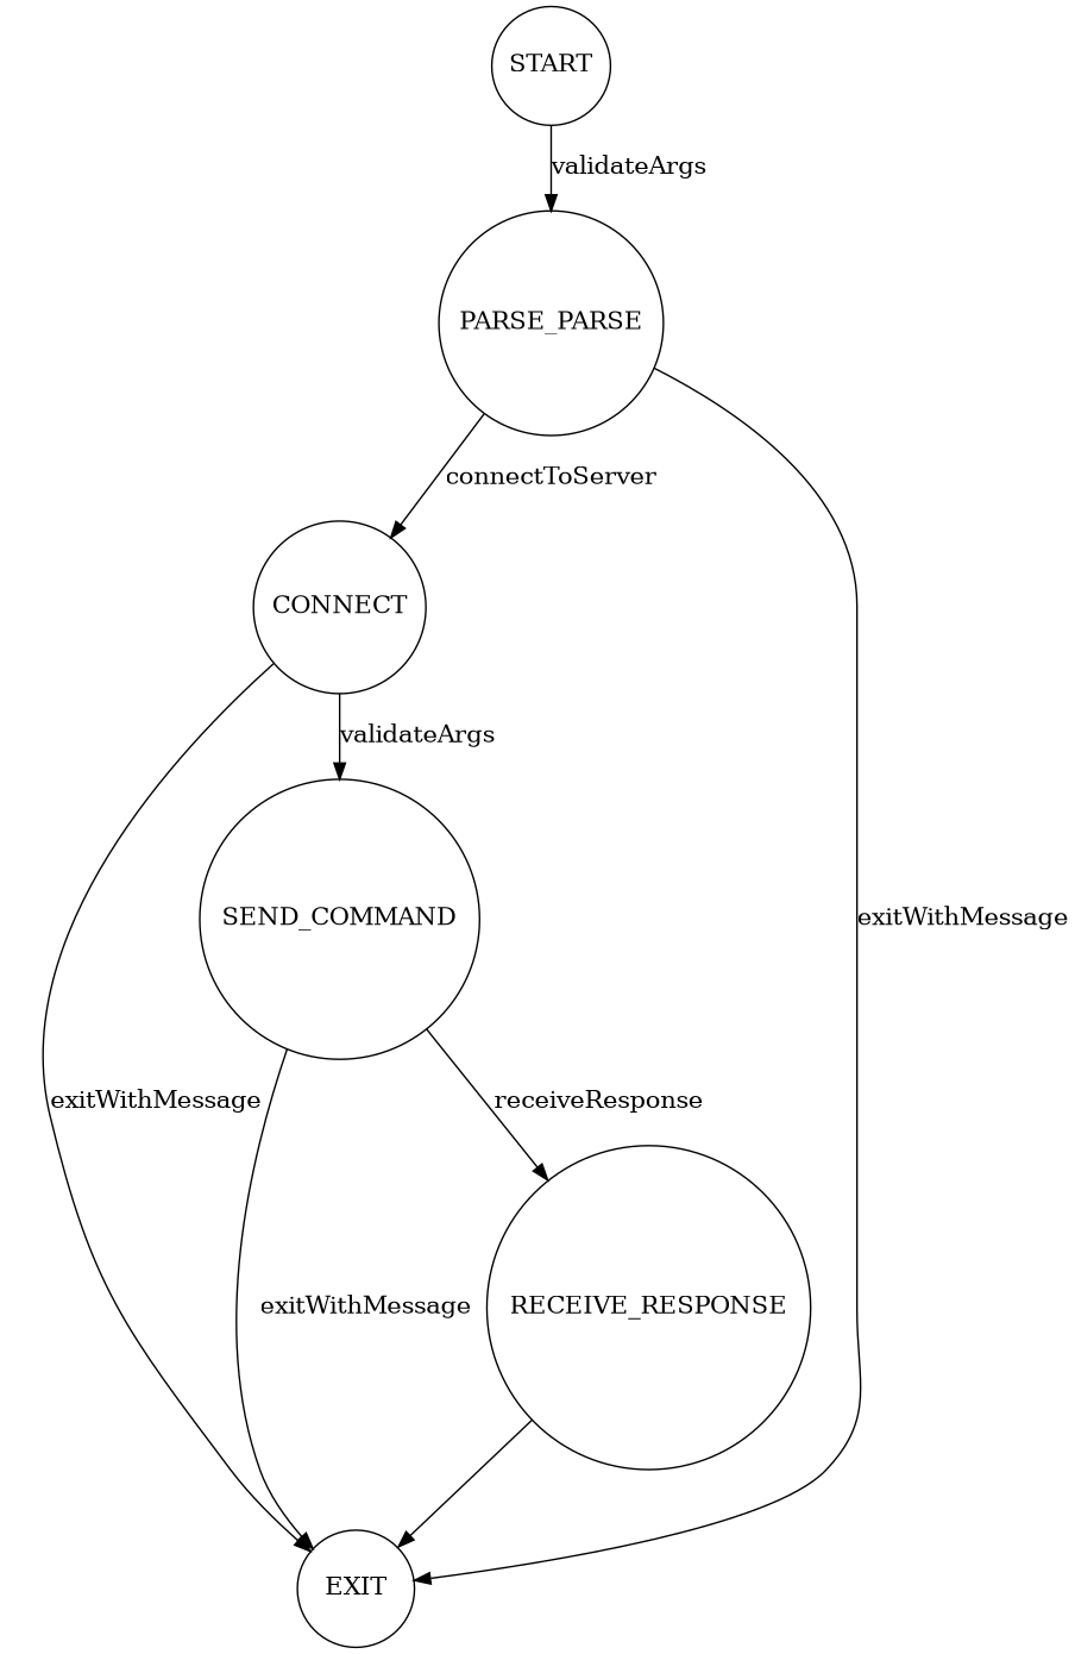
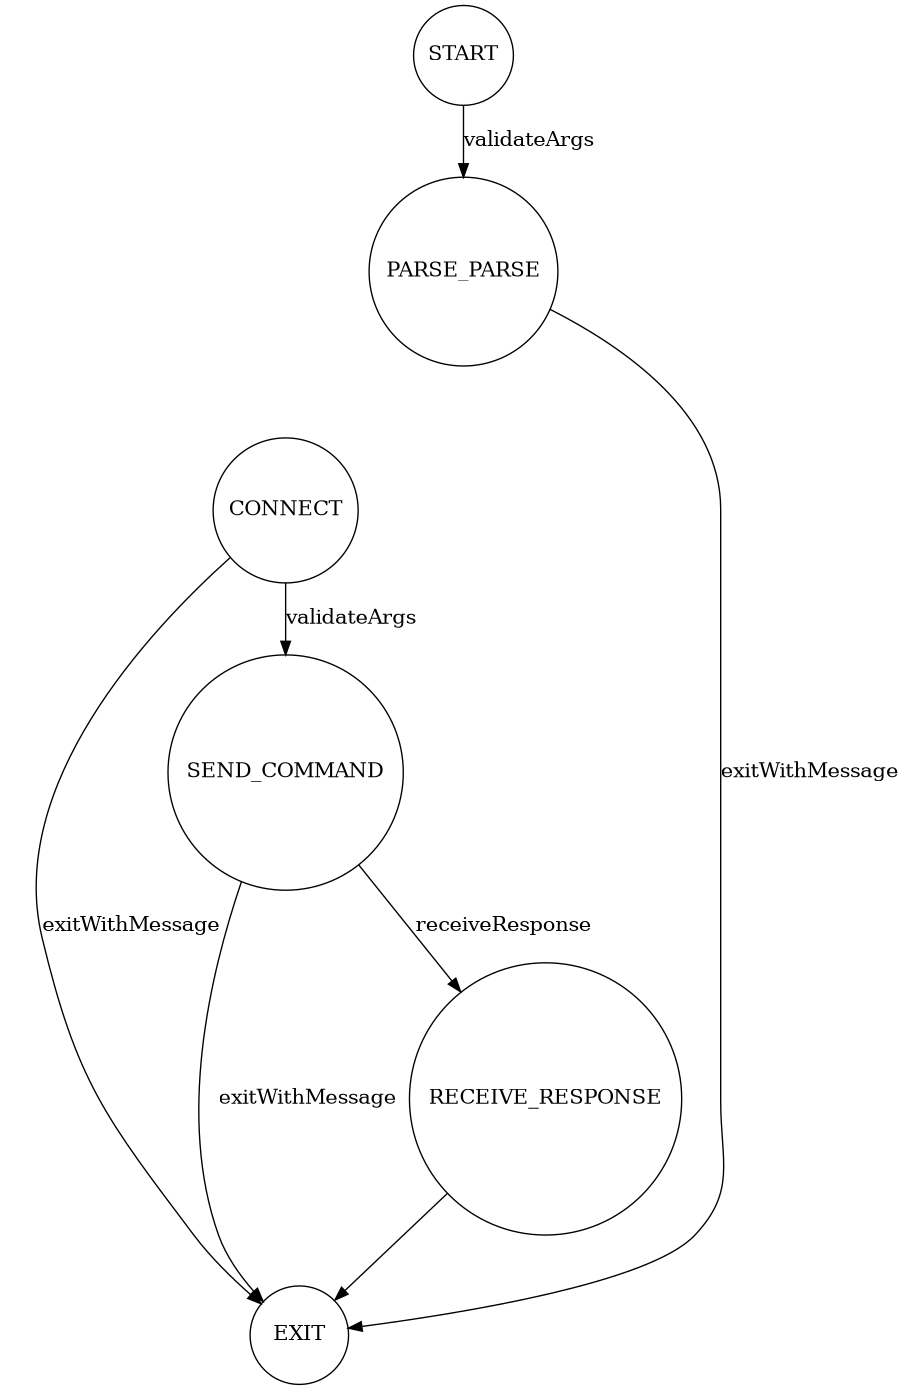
  digraph {
    rankdir=TB
    node [fontsize=15 shape=circle]
    edge [fontsize=15]
    START [height=1 width=1]
    n2 [height=1 label=PARSE_PARSE width=1]
    CONNECT [height=1 width=1]
    EXIT [height=1 width=1]
    SEND_COMMAND [height=1 width=1]
    RECEIVE_RESPONSE [height=1 width=1]
    START -> n2 [label=validateArgs]
-   n2 -> CONNECT [label=connectToServer]
    n2 -> EXIT [label=exitWithMessage]
    CONNECT -> EXIT [label=exitWithMessage]
    CONNECT -> SEND_COMMAND [label=validateArgs]
    SEND_COMMAND -> EXIT [label=exitWithMessage]
    SEND_COMMAND -> RECEIVE_RESPONSE [label=receiveResponse]
    RECEIVE_RESPONSE -> EXIT
  }
